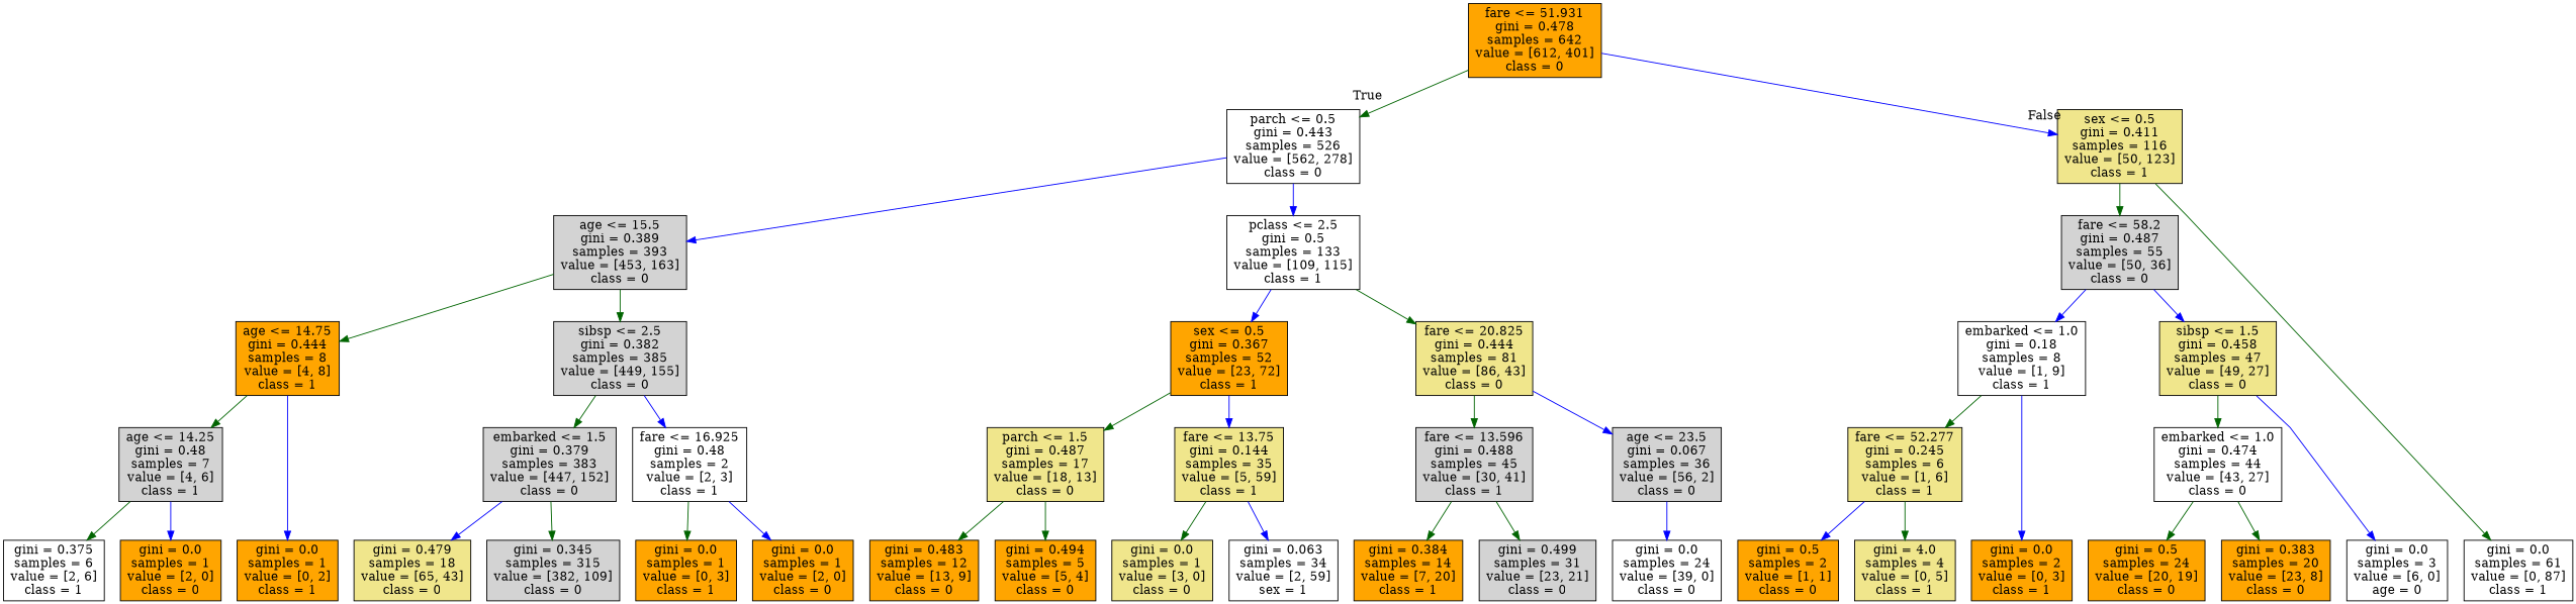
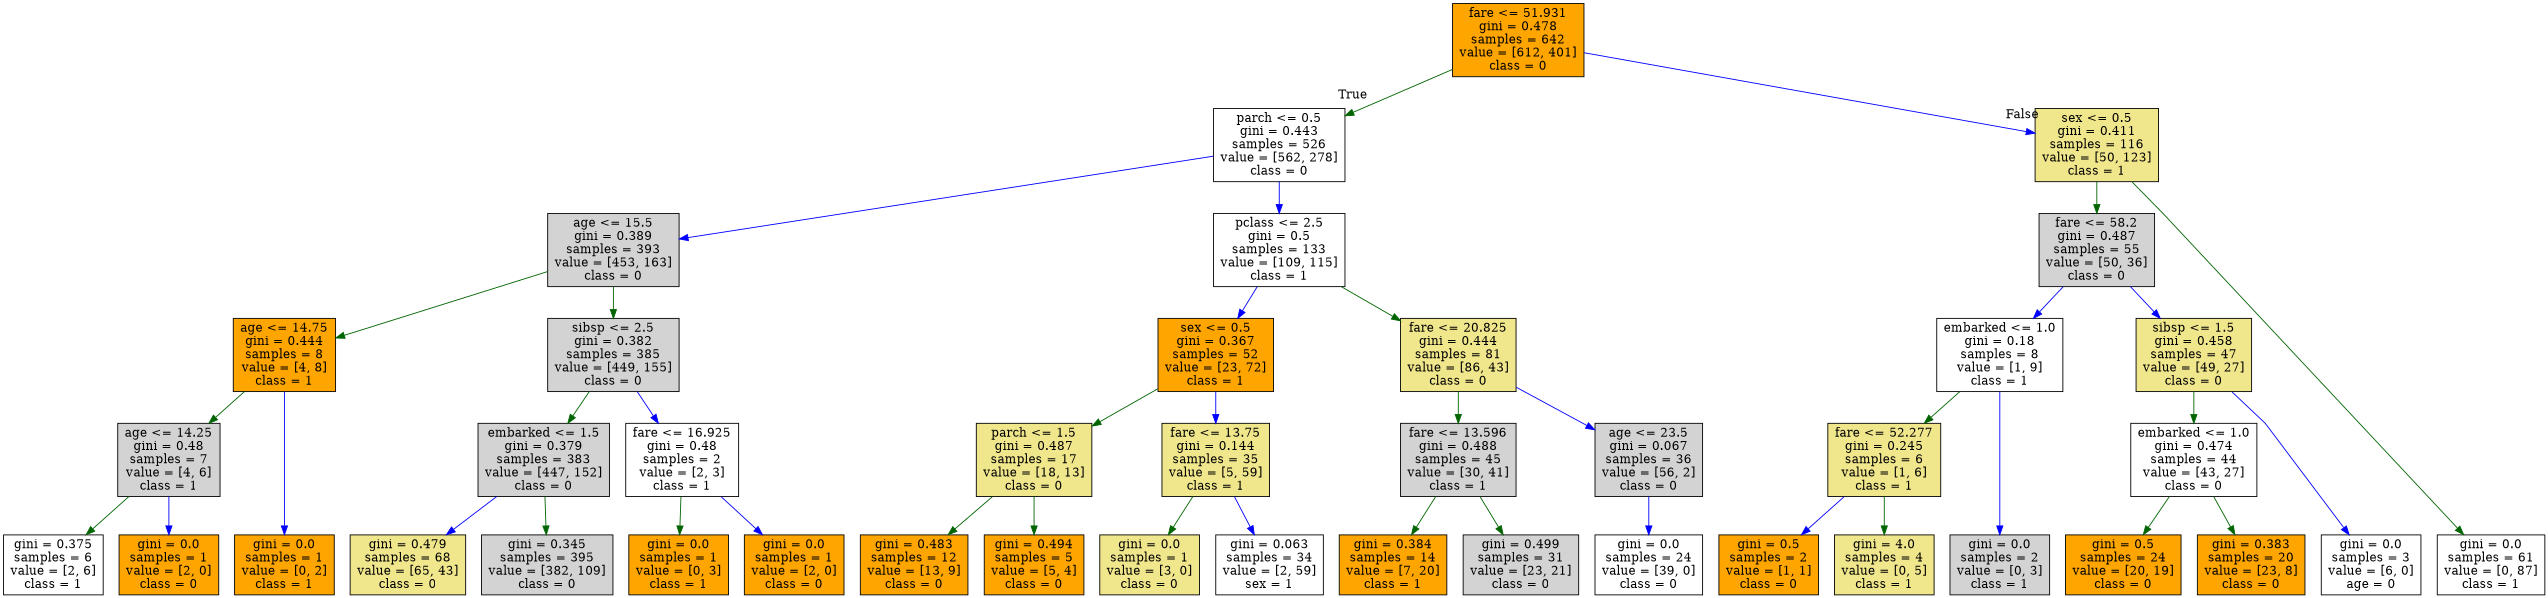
  digraph {
    ranksep=equally
    splines=polyline
    node [color=black fillcolor=orange shape=box style=filled]
    edge [color=darkgreen]
    n1 [label="fare <= 51.931\ngini = 0.478\nsamples = 642\nvalue = [612, 401]\nclass = 0"]
    n2 [fillcolor=white label="parch <= 0.5\ngini = 0.443\nsamples = 526\nvalue = [562, 278]\nclass = 0"]
    n3 [fillcolor=khaki label="sex <= 0.5\ngini = 0.411\nsamples = 116\nvalue = [50, 123]\nclass = 1"]
    n4 [fillcolor=lightgrey label="age <= 15.5\ngini = 0.389\nsamples = 393\nvalue = [453, 163]\nclass = 0"]
    n5 [fillcolor=white label="pclass <= 2.5\ngini = 0.5\nsamples = 133\nvalue = [109, 115]\nclass = 1"]
    n6 [fillcolor=lightgrey label="fare <= 58.2\ngini = 0.487\nsamples = 55\nvalue = [50, 36]\nclass = 0"]
    n7 [label="age <= 14.75\ngini = 0.444\nsamples = 8\nvalue = [4, 8]\nclass = 1"]
    n8 [fillcolor=lightgrey label="sibsp <= 2.5\ngini = 0.382\nsamples = 385\nvalue = [449, 155]\nclass = 0"]
    n9 [label="sex <= 0.5\ngini = 0.367\nsamples = 52\nvalue = [23, 72]\nclass = 1"]
    n10 [fillcolor=khaki label="fare <= 20.825\ngini = 0.444\nsamples = 81\nvalue = [86, 43]\nclass = 0"]
    n11 [fillcolor=white label="embarked <= 1.0\ngini = 0.18\nsamples = 8\nvalue = [1, 9]\nclass = 1"]
    n12 [fillcolor=khaki label="sibsp <= 1.5\ngini = 0.458\nsamples = 47\nvalue = [49, 27]\nclass = 0"]
    n13 [fillcolor=lightgrey label="age <= 14.25\ngini = 0.48\nsamples = 7\nvalue = [4, 6]\nclass = 1"]
    n14 [fillcolor=lightgrey label="embarked <= 1.5\ngini = 0.379\nsamples = 383\nvalue = [447, 152]\nclass = 0"]
    n15 [fillcolor=white label="fare <= 16.925\ngini = 0.48\nsamples = 2\nvalue = [2, 3]\nclass = 1"]
    n16 [fillcolor=khaki label="parch <= 1.5\ngini = 0.487\nsamples = 17\nvalue = [18, 13]\nclass = 0"]
    n17 [fillcolor=khaki label="fare <= 13.75\ngini = 0.144\nsamples = 35\nvalue = [5, 59]\nclass = 1"]
    n18 [fillcolor=lightgrey label="fare <= 13.596\ngini = 0.488\nsamples = 45\nvalue = [30, 41]\nclass = 1"]
    n19 [fillcolor=lightgrey label="age <= 23.5\ngini = 0.067\nsamples = 36\nvalue = [56, 2]\nclass = 0"]
    n20 [fillcolor=khaki label="fare <= 52.277\ngini = 0.245\nsamples = 6\nvalue = [1, 6]\nclass = 1"]
    n21 [fillcolor=white label="embarked <= 1.0\ngini = 0.474\nsamples = 44\nvalue = [43, 27]\nclass = 0"]
    n22 [fillcolor=white label="gini = 0.375\nsamples = 6\nvalue = [2, 6]\nclass = 1"]
    n23 [label="gini = 0.0\nsamples = 1\nvalue = [2, 0]\nclass = 0"]
    n24 [label="gini = 0.0\nsamples = 1\nvalue = [0, 2]\nclass = 1"]
-   n25 [fillcolor=khaki label="gini = 0.479\nsamples = 18\nvalue = [65, 43]\nclass = 0"]
-   n26 [fillcolor=lightgrey label="gini = 0.345\nsamples = 315\nvalue = [382, 109]\nclass = 0"]
+   n25 [fillcolor=khaki label="gini = 0.479\nsamples = 68\nvalue = [65, 43]\nclass = 0"]
+   n26 [fillcolor=lightgrey label="gini = 0.345\nsamples = 395\nvalue = [382, 109]\nclass = 0"]
    n27 [label="gini = 0.0\nsamples = 1\nvalue = [0, 3]\nclass = 1"]
    n28 [label="gini = 0.0\nsamples = 1\nvalue = [2, 0]\nclass = 0"]
    n29 [label="gini = 0.483\nsamples = 12\nvalue = [13, 9]\nclass = 0"]
    n30 [label="gini = 0.494\nsamples = 5\nvalue = [5, 4]\nclass = 0"]
    n31 [fillcolor=khaki label="gini = 0.0\nsamples = 1\nvalue = [3, 0]\nclass = 0"]
    n32 [fillcolor=white label="gini = 0.063\nsamples = 34\nvalue = [2, 59]\nsex = 1"]
    n33 [label="gini = 0.384\nsamples = 14\nvalue = [7, 20]\nclass = 1"]
    n34 [fillcolor=lightgrey label="gini = 0.499\nsamples = 31\nvalue = [23, 21]\nclass = 0"]
    n35 [fillcolor=white label="gini = 0.0\nsamples = 24\nvalue = [39, 0]\nclass = 0"]
-   n36 [label="gini = 0.0\nsamples = 2\nvalue = [0, 3]\nclass = 1"]
+   n36 [fillcolor=lightgrey label="gini = 0.0\nsamples = 2\nvalue = [0, 3]\nclass = 1"]
    n37 [label="gini = 0.5\nsamples = 2\nvalue = [1, 1]\nclass = 0"]
    n38 [fillcolor=khaki label="gini = 4.0\nsamples = 4\nvalue = [0, 5]\nclass = 1"]
    n39 [label="gini = 0.5\nsamples = 24\nvalue = [20, 19]\nclass = 0"]
    n40 [label="gini = 0.383\nsamples = 20\nvalue = [23, 8]\nclass = 0"]
    n41 [fillcolor=white label="gini = 0.0\nsamples = 3\nvalue = [6, 0]\nage = 0"]
    n42 [fillcolor=white label="gini = 0.0\nsamples = 61\nvalue = [0, 87]\nclass = 1"]
    subgraph sub_1 {
      rank=same
      n1
    }
    subgraph sub_2 {
      rank=same
      n2
      n3
    }
    subgraph sub_3 {
      rank=same
      n4
      n5
      n6
    }
    subgraph sub_4 {
      rank=same
      n7
      n8
      n9
      n10
      n11
      n12
    }
    subgraph sub_5 {
      rank=same
      n13
      n14
      n15
      n16
      n17
      n18
      n19
      n20
      n21
    }
    subgraph sub_6 {
      rank=same
      n22
      n23
      n24
      n25
      n26
      n27
      n28
      n29
      n30
      n31
      n32
      n33
      n34
      n35
      n36
      n37
      n38
      n39
      n40
      n41
      n42
    }
    n1 -> n2 [headlabel=True labelangle=45 labeldistance=2.5]
    n1 -> n3 [color=blue headlabel=False labelangle=-45 labeldistance=2.5]
    n2 -> n4 [color=blue]
    n2 -> n5 [color=blue]
    n3 -> n6
    n3 -> n42
    n4 -> n7
    n4 -> n8
    n5 -> n9 [color=blue]
    n5 -> n10
    n6 -> n11 [color=blue]
    n6 -> n12 [color=blue]
    n7 -> n13
    n7 -> n24 [color=blue]
    n8 -> n14
    n8 -> n15 [color=blue]
    n9 -> n16
    n9 -> n17 [color=blue]
    n10 -> n18
    n10 -> n19 [color=blue]
    n11 -> n20
    n11 -> n36 [color=blue]
    n12 -> n21
    n12 -> n41 [color=blue]
    n13 -> n22
    n13 -> n23 [color=blue]
    n14 -> n25 [color=blue]
    n14 -> n26
    n15 -> n27
    n15 -> n28 [color=blue]
    n16 -> n29
    n16 -> n30
    n17 -> n31
    n17 -> n32 [color=blue]
    n18 -> n33
    n18 -> n34
    n19 -> n35 [color=blue]
    n20 -> n37 [color=blue]
    n20 -> n38
    n21 -> n39
    n21 -> n40
  }
